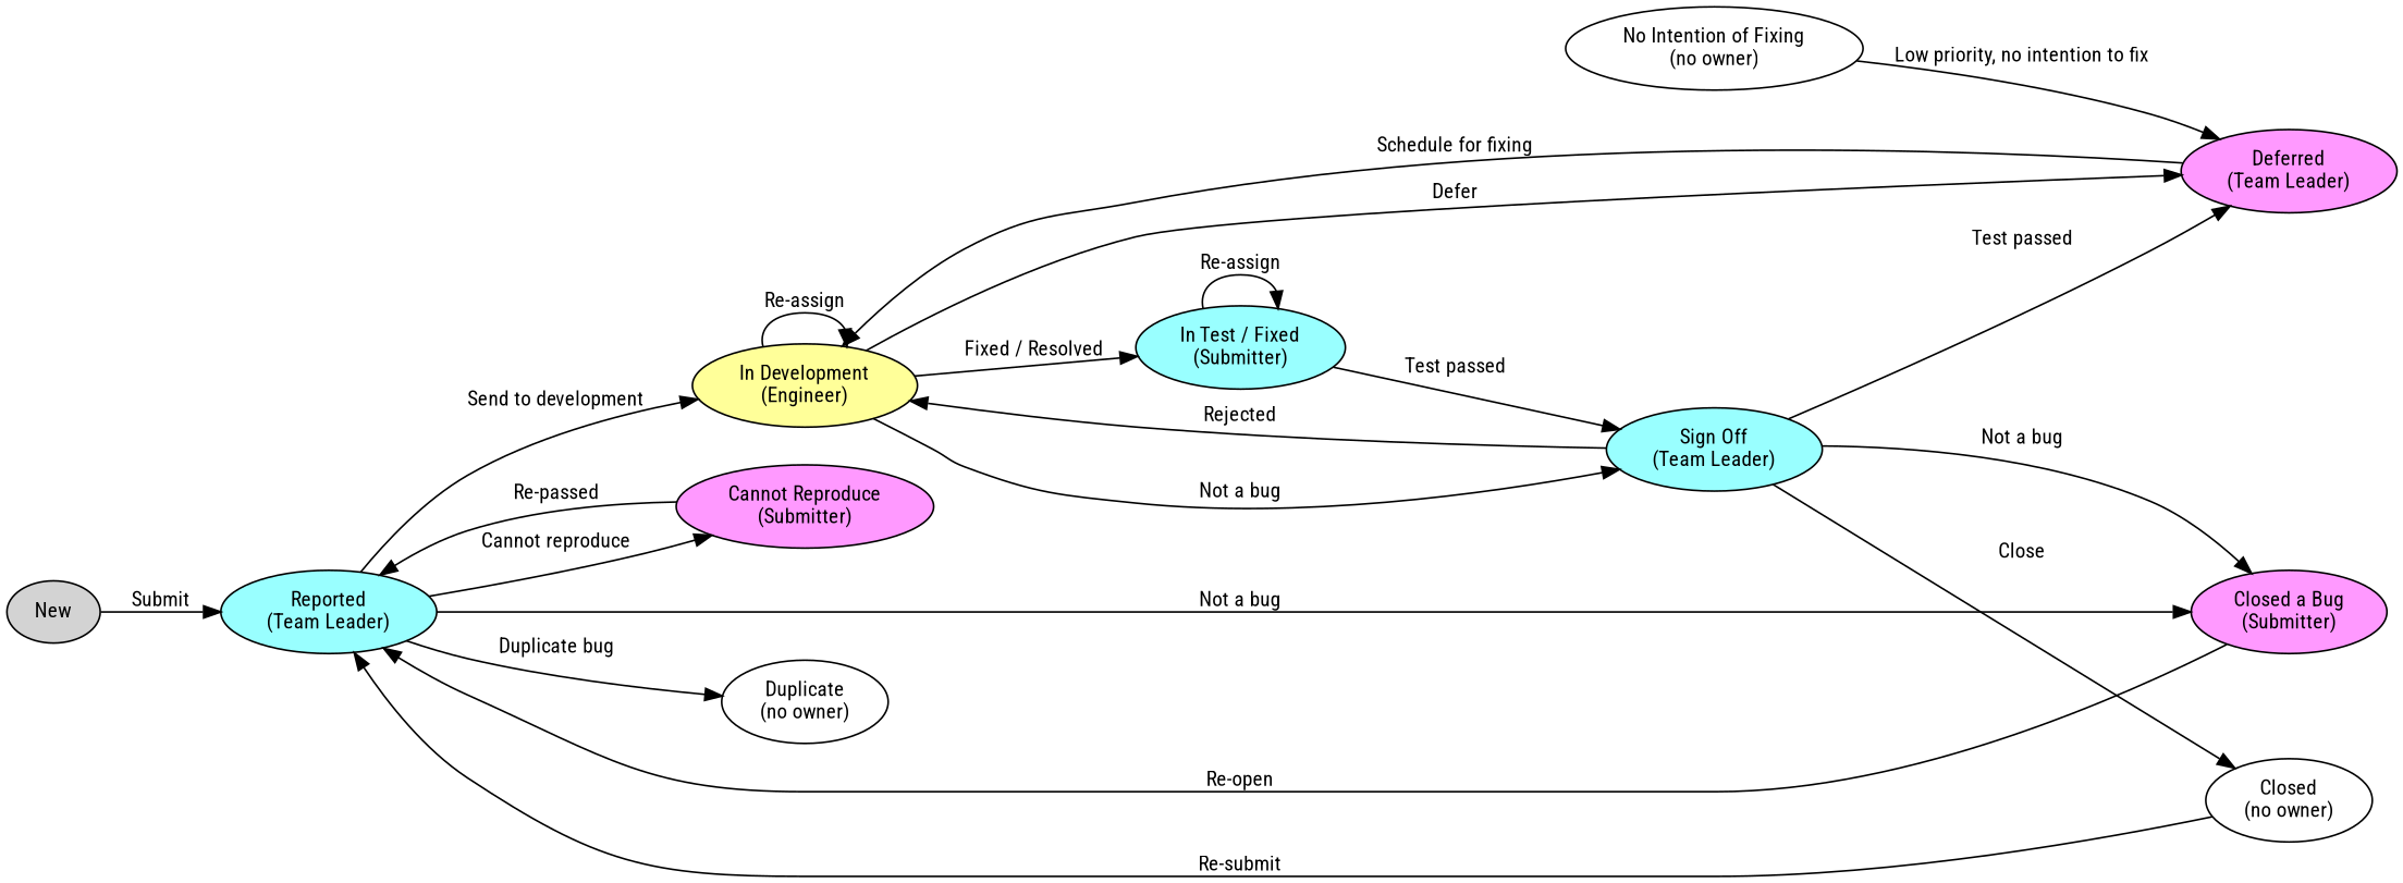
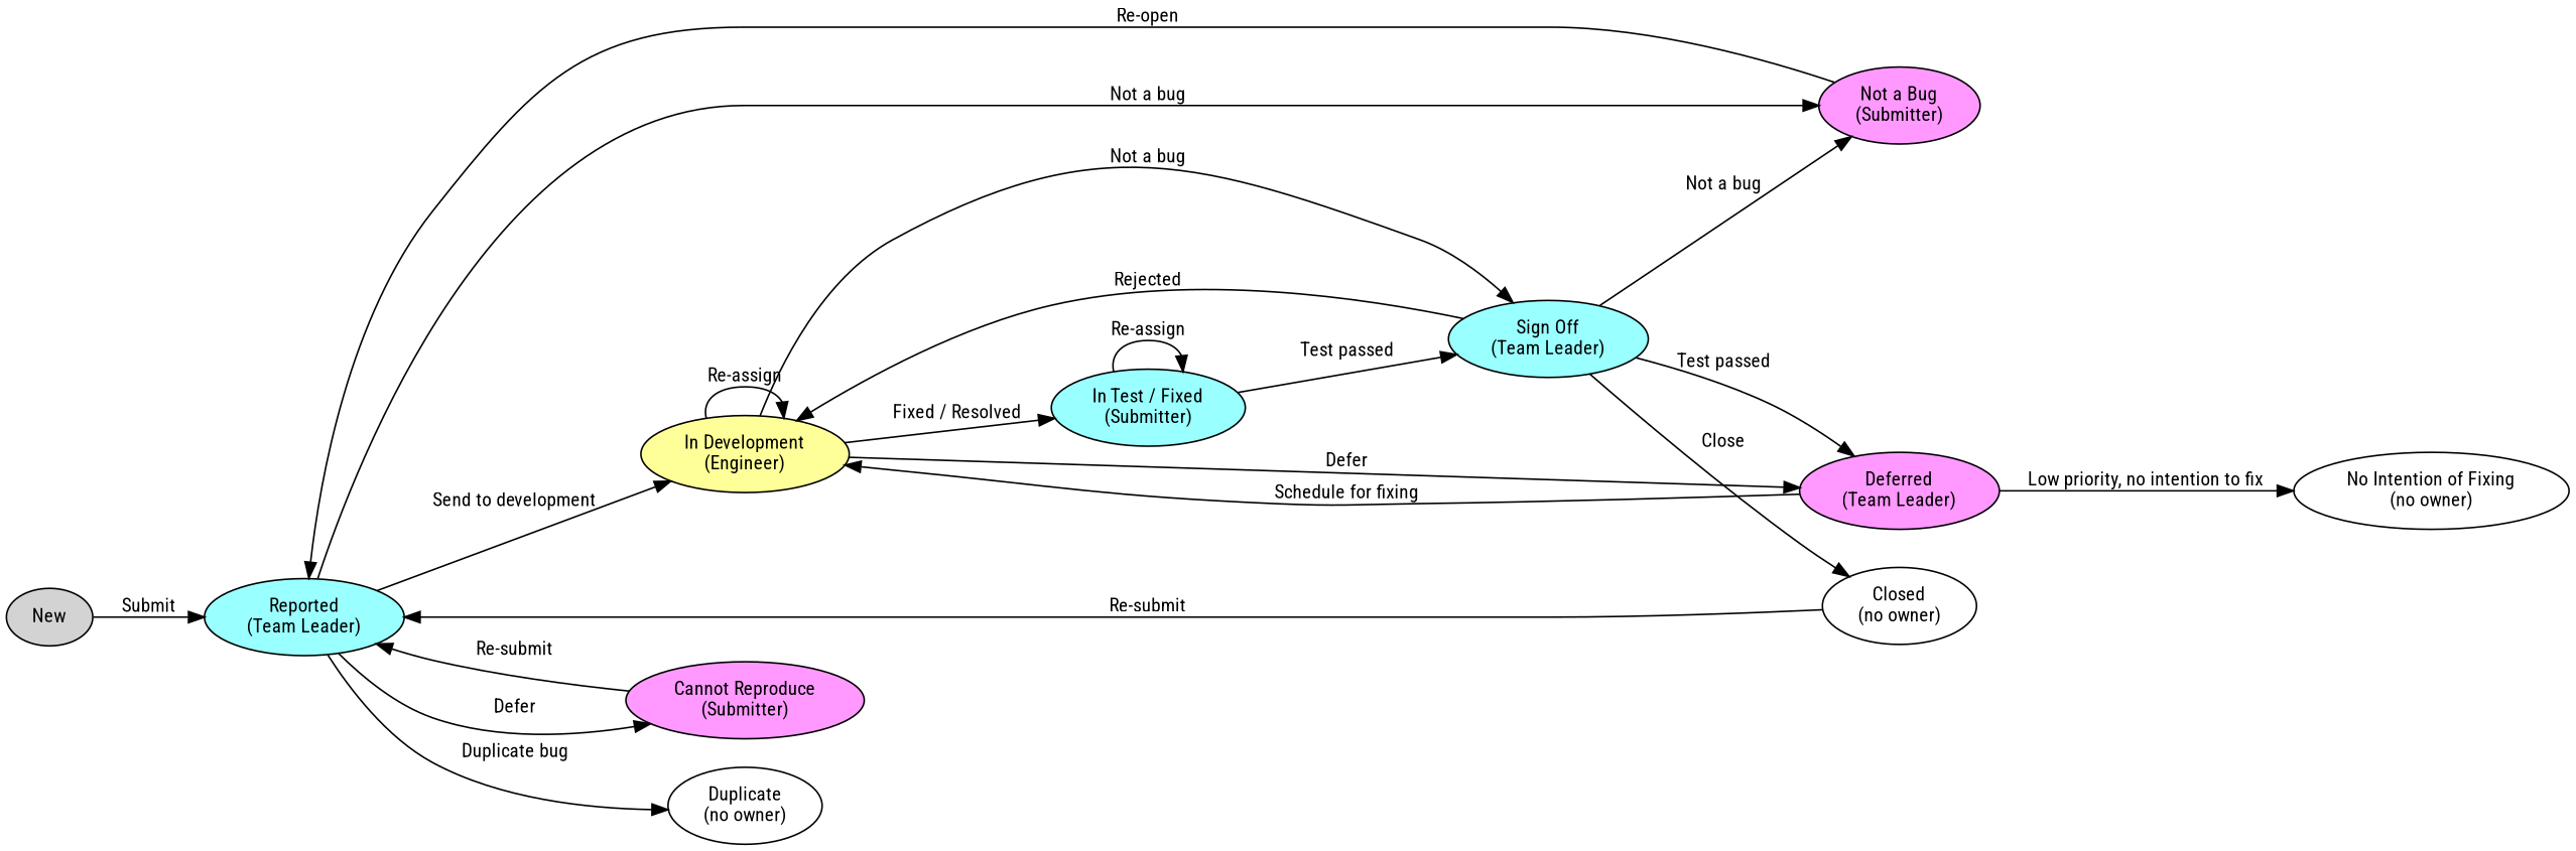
  digraph {
    fontname="Roboto Condensed"
    rankdir=LR
    node [fontname="Roboto Condensed" fontsize=12 shape=ellipse style=filled fillcolor="#99ffff"]
    edge [fontname="Roboto Condensed" fontsize=12]
    New [fillcolor=""]
    n2 [label="Reported\n(Team Leader)"]
    n3 [fillcolor="#ffff99" label="In Development\n(Engineer)"]
    n4 [fillcolor="#ff99ff" label="Cannot Reproduce\n(Submitter)"]
-   n5 [fillcolor="#ff99ff" label="Closed a Bug\n(Submitter)"]
+   n5 [fillcolor="#ff99ff" label="Not a Bug\n(Submitter)"]
    n6 [fillcolor="#ffffff" label="Duplicate\n(no owner)"]
    n7 [label="Sign Off\n(Team Leader)"]
    n8 [fillcolor="#ff99ff" label="Deferred\n(Team Leader)"]
    n9 [label="In Test / Fixed\n(Submitter)"]
    n10 [fillcolor="#ffffff" label="Closed\n(no owner)"]
    n11 [fillcolor="#ffffff" label="No Intention of Fixing\n(no owner)"]
    New -> n2 [label=Submit]
    n2 -> n3 [label="Send to development"]
-   n2 -> n4 [label="Cannot reproduce"]
+   n2 -> n4 [label=Defer]
    n2 -> n5 [label="Not a bug"]
    n2 -> n6 [label="Duplicate bug"]
    n3 -> n3 [label="Re-assign"]
    n3 -> n7 [label="Not a bug"]
    n3 -> n8 [label=Defer]
    n3 -> n9 [label="Fixed / Resolved"]
-   n4 -> n2 [label="Re-passed"]
+   n4 -> n2 [label="Re-submit"]
    n5 -> n2 [label="Re-open"]
    n7 -> n3 [label=Rejected]
    n7 -> n5 [label="Not a bug"]
    n7 -> n8 [label="Test passed"]
    n7 -> n10 [label=Close]
    n8 -> n3 [label="Schedule for fixing"]
-   n11 -> n8 [label="Low priority, no intention to fix"]
+   n8 -> n11 [label="Low priority, no intention to fix"]
    n9 -> n7 [label="Test passed"]
    n9 -> n9 [label="Re-assign"]
    n10 -> n2 [label="Re-submit"]
  }
